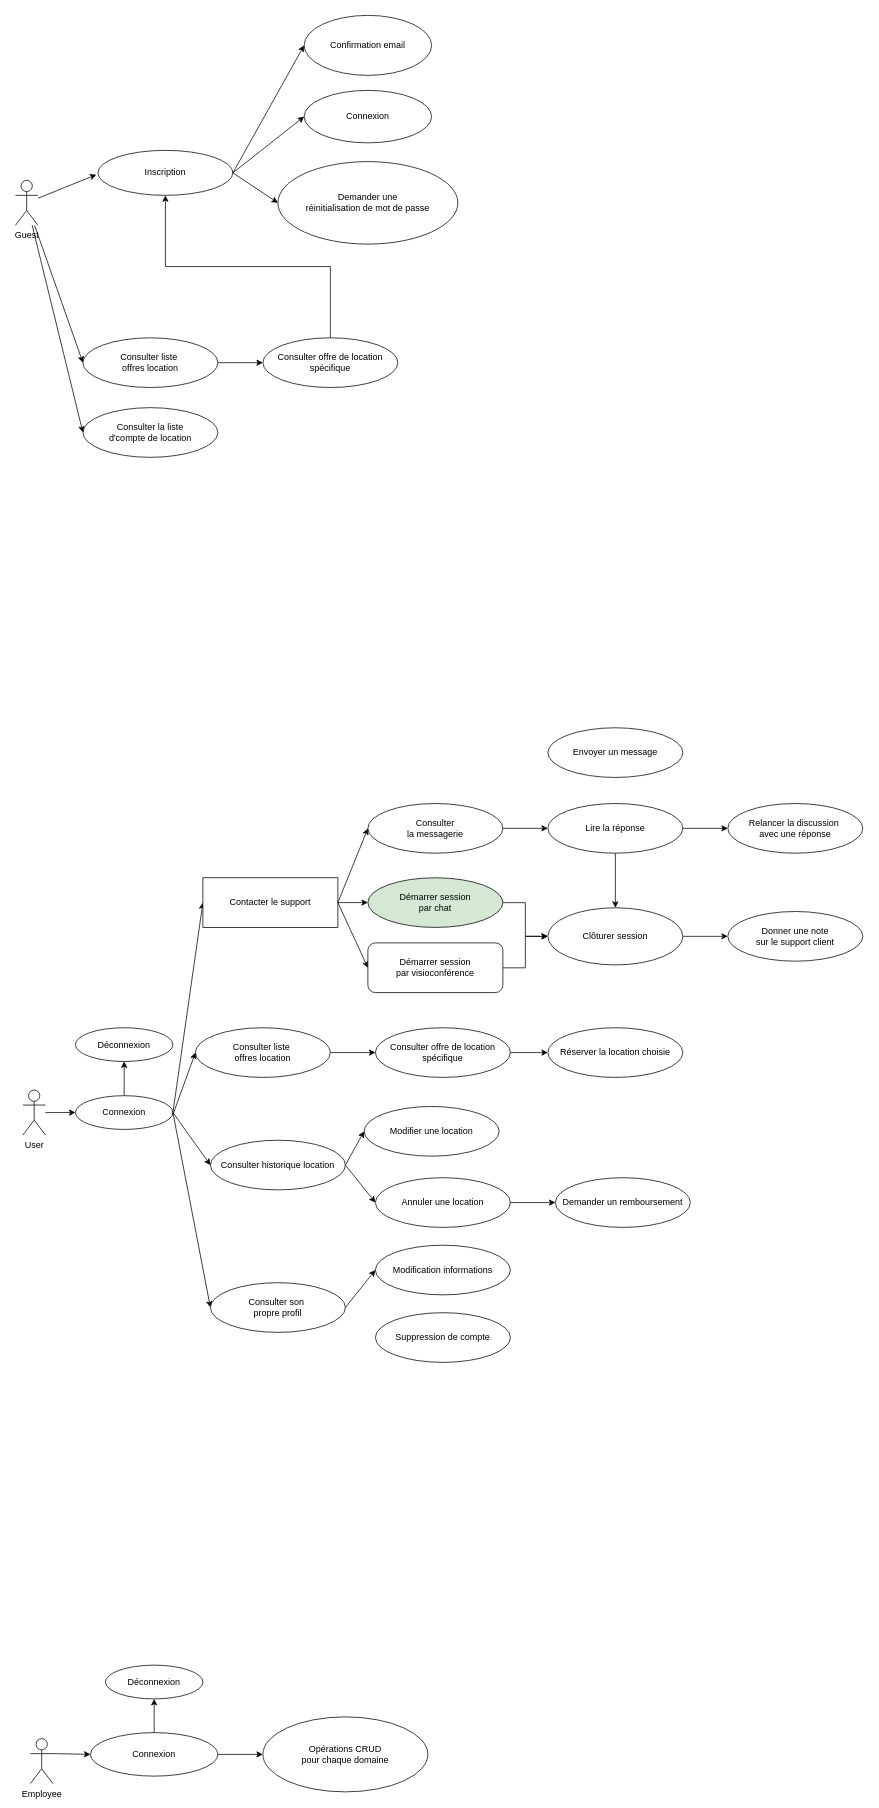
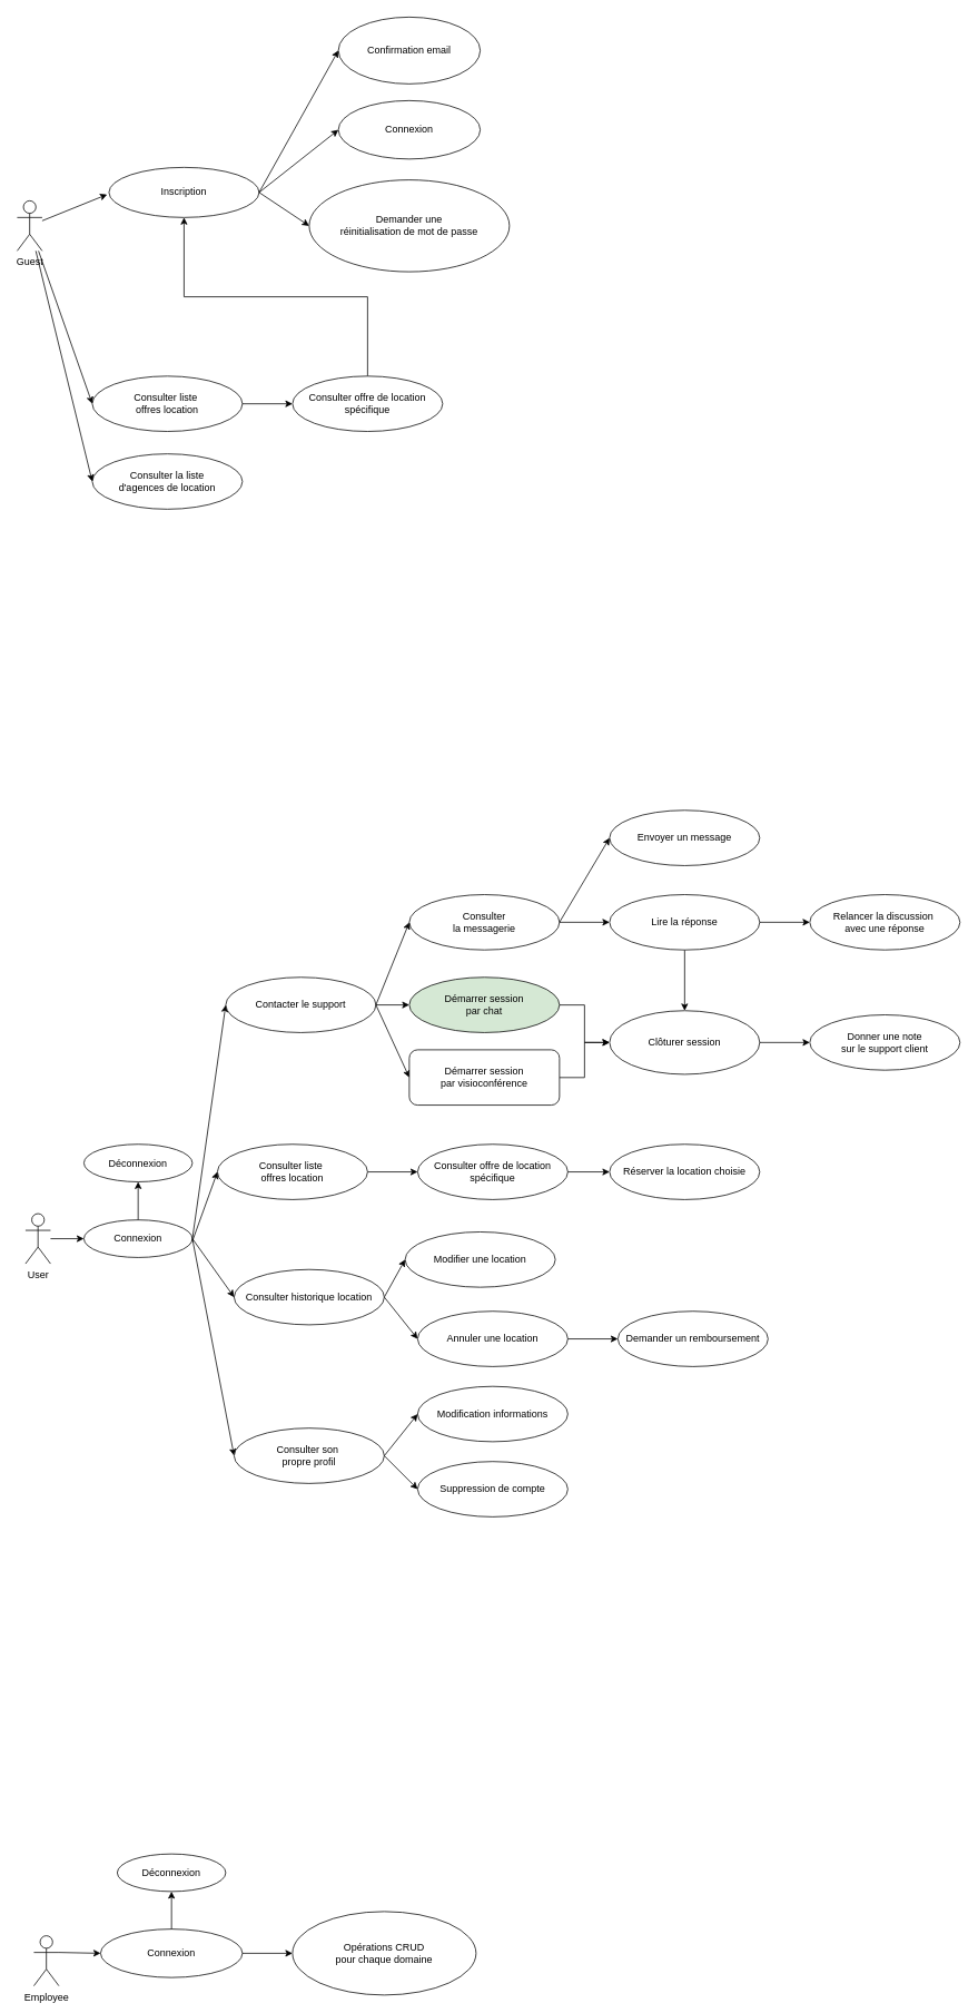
  <mxCell id="0" />
  <mxCell id="1" parent="0" />
  <mxCell id="2" value="User" style="shape=umlActor;verticalLabelPosition=bottom;verticalAlign=top;html=1;outlineConnect=0;" parent="1" vertex="1"><mxGeometry x="30" y="1453.12" width="30" height="60" as="geometry" /></mxCell>
  <mxCell id="3" value="Guest" style="shape=umlActor;verticalLabelPosition=bottom;verticalAlign=top;html=1;outlineConnect=0;" parent="1" vertex="1"><mxGeometry y="240" width="30" height="60" as="geometry" x="20" /></mxCell>
  <mxCell id="4" value="Employee" style="shape=umlActor;verticalLabelPosition=bottom;verticalAlign=top;html=1;outlineConnect=0;" parent="1" vertex="1"><mxGeometry x="40" y="2318" width="30" height="60" as="geometry" /></mxCell>
  <mxCell id="5" value="Inscription" style="ellipse;whiteSpace=wrap;html=1;" parent="1" vertex="1"><mxGeometry x="130" y="200" width="180" height="60" as="geometry" /></mxCell>
  <mxCell id="6" value="" style="endArrow=classic;html=1;rounded=0;entryX=-0.012;entryY=0.541;entryDx=0;entryDy=0;entryPerimeter=0;" parent="1" source="3" target="5" edge="1"><mxGeometry width="50" height="50" relative="1" as="geometry"><mxPoint x="100" y="320" as="sourcePoint" /><mxPoint x="150" y="270" as="targetPoint" /></mxGeometry></mxCell>
  <mxCell id="7" value="" style="endArrow=classic;html=1;rounded=0;entryX=0;entryY=0.5;entryDx=0;entryDy=0;" parent="1" source="3" target="8" edge="1"><mxGeometry width="50" height="50" relative="1" as="geometry"><mxPoint x="100" y="300" as="sourcePoint" /><mxPoint x="110" y="270" as="targetPoint" /></mxGeometry></mxCell>
  <mxCell id="8" value="Consulter liste&amp;nbsp;&lt;div&gt;offres location&lt;/div&gt;" style="ellipse;whiteSpace=wrap;html=1;" parent="1" vertex="1"><mxGeometry x="110" y="450" width="180" height="66.25" as="geometry" /></mxCell>
  <mxCell id="9" style="edgeStyle=orthogonalEdgeStyle;rounded=0;orthogonalLoop=1;jettySize=auto;html=1;exitX=0.5;exitY=0;exitDx=0;exitDy=0;entryX=0.5;entryY=1;entryDx=0;entryDy=0;" parent="1" source="10" target="5" edge="1"><mxGeometry relative="1" as="geometry" /></mxCell>
  <mxCell id="10" value="Consulter offre de location&lt;div&gt;spécifique&lt;/div&gt;" style="ellipse;whiteSpace=wrap;html=1;" parent="1" vertex="1"><mxGeometry x="350" y="450" width="180" height="66.25" as="geometry" /></mxCell>
  <mxCell id="11" value="" style="endArrow=classic;html=1;rounded=0;entryX=0;entryY=0.5;entryDx=0;entryDy=0;exitX=1;exitY=0.5;exitDx=0;exitDy=0;" parent="1" source="8" target="10" edge="1"><mxGeometry width="50" height="50" relative="1" as="geometry"><mxPoint x="280" y="494.12" as="sourcePoint" /><mxPoint x="340" y="500.12" as="targetPoint" /></mxGeometry></mxCell>
  <mxCell id="12" value="Confirmation email" style="ellipse;whiteSpace=wrap;html=1;" parent="1" vertex="1"><mxGeometry x="405" y="20" width="170" height="80" as="geometry" /></mxCell>
  <mxCell id="13" value="" style="endArrow=classic;html=1;rounded=0;exitX=1;exitY=0.5;exitDx=0;exitDy=0;entryX=0;entryY=0.5;entryDx=0;entryDy=0;" parent="1" source="5" target="12" edge="1"><mxGeometry width="50" height="50" relative="1" as="geometry"><mxPoint x="200" y="130" as="sourcePoint" /><mxPoint x="430" y="130" as="targetPoint" /></mxGeometry></mxCell>
  <mxCell id="14" value="Connexion" style="ellipse;whiteSpace=wrap;html=1;" parent="1" vertex="1"><mxGeometry x="405" y="120" width="170" height="70" as="geometry" /></mxCell>
  <mxCell id="15" value="" style="endArrow=classic;html=1;rounded=0;exitX=1;exitY=0.5;exitDx=0;exitDy=0;entryX=0;entryY=0.5;entryDx=0;entryDy=0;" parent="1" source="5" target="14" edge="1"><mxGeometry width="50" height="50" relative="1" as="geometry"><mxPoint x="100" y="170" as="sourcePoint" /><mxPoint x="230" y="55" as="targetPoint" /></mxGeometry></mxCell>
- <mxCell id="16" value="Consulter la liste&lt;div&gt;d'compte de location&lt;/div&gt;" style="ellipse;whiteSpace=wrap;html=1;" parent="1" vertex="1"><mxGeometry x="110" y="543.12" width="180" height="66.25" as="geometry" /></mxCell>
+ <mxCell id="16" value="Consulter la liste&lt;div&gt;d'agences de location&lt;/div&gt;" style="ellipse;whiteSpace=wrap;html=1;" parent="1" vertex="1"><mxGeometry x="110" y="543.12" width="180" height="66.25" as="geometry" /></mxCell>
  <mxCell id="17" value="" style="endArrow=classic;html=1;rounded=0;entryX=0;entryY=0.5;entryDx=0;entryDy=0;" parent="1" source="3" target="16" edge="1"><mxGeometry width="50" height="50" relative="1" as="geometry"><mxPoint x="60" y="280" as="sourcePoint" /><mxPoint x="130" y="280" as="targetPoint" /></mxGeometry></mxCell>
  <mxCell id="18" value="Modifier une location" style="ellipse;whiteSpace=wrap;html=1;" parent="1" vertex="1"><mxGeometry x="485" y="1475" width="180" height="66.25" as="geometry" /></mxCell>
  <mxCell id="19" value="" style="endArrow=classic;html=1;rounded=0;entryX=0;entryY=0.5;entryDx=0;entryDy=0;exitX=1;exitY=0.5;exitDx=0;exitDy=0;" parent="1" source="20" target="18" edge="1"><mxGeometry width="50" height="50" relative="1" as="geometry"><mxPoint x="460" y="1513.12" as="sourcePoint" /><mxPoint x="510" y="1530.12" as="targetPoint" /></mxGeometry></mxCell>
  <mxCell id="20" value="Consulter historique&lt;span style=&quot;background-color: initial;&quot;&gt;&amp;nbsp;location&lt;/span&gt;" style="ellipse;whiteSpace=wrap;html=1;" parent="1" vertex="1"><mxGeometry x="280" y="1520" width="180" height="66.25" as="geometry" /></mxCell>
  <mxCell id="21" value="" style="endArrow=classic;html=1;rounded=0;entryX=0;entryY=0.5;entryDx=0;entryDy=0;" parent="1" source="2" target="22" edge="1"><mxGeometry width="50" height="50" relative="1" as="geometry"><mxPoint x="290" y="1468.12" as="sourcePoint" /><mxPoint x="160" y="1438.12" as="targetPoint" /></mxGeometry></mxCell>
  <mxCell id="22" value="Connexion" style="ellipse;whiteSpace=wrap;html=1;" parent="1" vertex="1"><mxGeometry x="100" y="1460.62" width="130" height="45" as="geometry" /></mxCell>
  <mxCell id="23" value="" style="endArrow=classic;html=1;rounded=0;exitX=1;exitY=0.5;exitDx=0;exitDy=0;entryX=0;entryY=0.5;entryDx=0;entryDy=0;" parent="1" source="22" target="20" edge="1"><mxGeometry width="50" height="50" relative="1" as="geometry"><mxPoint x="230" y="1643.13" as="sourcePoint" /><mxPoint x="550" y="1578.13" as="targetPoint" /></mxGeometry></mxCell>
  <mxCell id="24" value="" style="endArrow=classic;html=1;rounded=0;exitX=1;exitY=0.5;exitDx=0;exitDy=0;entryX=0;entryY=0.5;entryDx=0;entryDy=0;" parent="1" source="22" target="25" edge="1"><mxGeometry width="50" height="50" relative="1" as="geometry"><mxPoint x="200" y="1390" as="sourcePoint" /><mxPoint x="260" y="1390" as="targetPoint" /></mxGeometry></mxCell>
- <mxCell id="25" value="Contacter le support" style="whiteSpace=wrap;html=1;rounded=0;" parent="1" vertex="1"><mxGeometry x="270" y="1170" width="180" height="66.25" as="geometry" /></mxCell>
+ <mxCell id="25" value="Contacter le support" style="ellipse;whiteSpace=wrap;html=1;" parent="1" vertex="1"><mxGeometry x="270" y="1170" width="180" height="66.25" as="geometry" /></mxCell>
  <mxCell id="26" value="Consulter&lt;div&gt;la messagerie&lt;/div&gt;" style="ellipse;whiteSpace=wrap;html=1;" parent="1" vertex="1"><mxGeometry x="490" y="1071" width="180" height="66.25" as="geometry" /></mxCell>
  <mxCell id="27" value="" style="endArrow=classic;html=1;rounded=0;exitX=1;exitY=0.5;exitDx=0;exitDy=0;entryX=0;entryY=0.5;entryDx=0;entryDy=0;" parent="1" source="25" target="26" edge="1"><mxGeometry width="50" height="50" relative="1" as="geometry"><mxPoint x="500" y="1180" as="sourcePoint" /><mxPoint x="550" y="1130" as="targetPoint" /></mxGeometry></mxCell>
  <mxCell id="28" value="" style="endArrow=classic;html=1;rounded=0;exitX=1;exitY=0.5;exitDx=0;exitDy=0;entryX=0;entryY=0.5;entryDx=0;entryDy=0;" parent="1" source="25" target="30" edge="1"><mxGeometry width="50" height="50" relative="1" as="geometry"><mxPoint x="460" y="1226" as="sourcePoint" /><mxPoint x="490" y="1150" as="targetPoint" /></mxGeometry></mxCell>
  <mxCell id="29" style="edgeStyle=orthogonalEdgeStyle;rounded=0;orthogonalLoop=1;jettySize=auto;html=1;entryX=0;entryY=0.5;entryDx=0;entryDy=0;" parent="1" source="30" target="41" edge="1"><mxGeometry relative="1" as="geometry" /></mxCell>
  <mxCell id="30" value="Démarrer session&lt;div&gt;par chat&lt;/div&gt;" style="ellipse;whiteSpace=wrap;html=1;fillColor=#d5e8d4;" parent="1" vertex="1"><mxGeometry x="490" y="1170" width="180" height="66.25" as="geometry" /></mxCell>
  <mxCell id="31" value="" style="endArrow=classic;html=1;rounded=0;exitX=1;exitY=0.5;exitDx=0;exitDy=0;entryX=0;entryY=0.5;entryDx=0;entryDy=0;" parent="1" source="25" target="33" edge="1"><mxGeometry width="50" height="50" relative="1" as="geometry"><mxPoint x="430" y="1159" as="sourcePoint" /><mxPoint x="500" y="1160" as="targetPoint" /></mxGeometry></mxCell>
  <mxCell id="32" style="edgeStyle=orthogonalEdgeStyle;rounded=0;orthogonalLoop=1;jettySize=auto;html=1;entryX=0;entryY=0.5;entryDx=0;entryDy=0;" parent="1" source="33" target="41" edge="1"><mxGeometry relative="1" as="geometry" /></mxCell>
  <mxCell id="33" value="Démarrer session&lt;div&gt;par visioconférence&lt;/div&gt;" style="whiteSpace=wrap;html=1;rounded=1;" parent="1" vertex="1"><mxGeometry x="490" y="1256.87" width="180" height="66.25" as="geometry" /></mxCell>
+ <mxCell id="34" value="" style="endArrow=classic;html=1;rounded=0;exitX=1;exitY=0.5;exitDx=0;exitDy=0;entryX=0;entryY=0.5;entryDx=0;entryDy=0;" parent="1" source="26" target="36" edge="1"><mxGeometry width="50" height="50" relative="1" as="geometry"><mxPoint x="800" y="1091" as="sourcePoint" /><mxPoint x="760" y="1041" as="targetPoint" /></mxGeometry></mxCell>
  <mxCell id="35" value="" style="endArrow=classic;html=1;rounded=0;exitX=1;exitY=0.5;exitDx=0;exitDy=0;entryX=0;entryY=0.5;entryDx=0;entryDy=0;" parent="1" source="26" target="38" edge="1"><mxGeometry width="50" height="50" relative="1" as="geometry"><mxPoint x="680" y="1074" as="sourcePoint" /><mxPoint x="760" y="1091" as="targetPoint" /></mxGeometry></mxCell>
  <mxCell id="36" value="Envoyer un message" style="ellipse;whiteSpace=wrap;html=1;" parent="1" vertex="1"><mxGeometry x="730" y="970" width="180" height="66.25" as="geometry" /></mxCell>
  <mxCell id="37" style="edgeStyle=orthogonalEdgeStyle;rounded=0;orthogonalLoop=1;jettySize=auto;html=1;entryX=0.5;entryY=0;entryDx=0;entryDy=0;" parent="1" source="38" target="41" edge="1"><mxGeometry relative="1" as="geometry" /></mxCell>
  <mxCell id="38" value="Lire la réponse" style="ellipse;whiteSpace=wrap;html=1;" parent="1" vertex="1"><mxGeometry x="730" y="1071" width="180" height="66.25" as="geometry" /></mxCell>
  <mxCell id="39" value="" style="endArrow=classic;html=1;rounded=0;exitX=1;exitY=0.5;exitDx=0;exitDy=0;entryX=0;entryY=0.5;entryDx=0;entryDy=0;" parent="1" source="38" target="40" edge="1"><mxGeometry width="50" height="50" relative="1" as="geometry"><mxPoint x="980" y="1071" as="sourcePoint" /><mxPoint x="950" y="1064" as="targetPoint" /></mxGeometry></mxCell>
  <mxCell id="40" value="Relancer la discussion&amp;nbsp;&lt;div&gt;avec une réponse&lt;/div&gt;" style="ellipse;whiteSpace=wrap;html=1;" parent="1" vertex="1"><mxGeometry x="970" y="1071" width="180" height="66.25" as="geometry" /></mxCell>
  <mxCell id="41" value="Clôturer session" style="ellipse;whiteSpace=wrap;html=1;" parent="1" vertex="1"><mxGeometry x="730" y="1210" width="180" height="76.25" as="geometry" /></mxCell>
  <mxCell id="42" value="Donner une note&lt;div&gt;sur le support client&lt;/div&gt;" style="ellipse;whiteSpace=wrap;html=1;" parent="1" vertex="1"><mxGeometry x="970" y="1215" width="180" height="66.25" as="geometry" /></mxCell>
  <mxCell id="43" value="" style="endArrow=classic;html=1;rounded=0;exitX=1;exitY=0.5;exitDx=0;exitDy=0;entryX=0;entryY=0.5;entryDx=0;entryDy=0;" parent="1" source="41" target="42" edge="1"><mxGeometry width="50" height="50" relative="1" as="geometry"><mxPoint x="930" y="1201.5" as="sourcePoint" /><mxPoint x="990" y="1201.5" as="targetPoint" /></mxGeometry></mxCell>
  <mxCell id="44" value="Consulter offre de location&lt;div&gt;spécifique&lt;/div&gt;" style="ellipse;whiteSpace=wrap;html=1;" parent="1" vertex="1"><mxGeometry x="500" y="1370" width="180" height="66.25" as="geometry" /></mxCell>
  <mxCell id="45" value="" style="endArrow=classic;html=1;rounded=0;entryX=0;entryY=0.5;entryDx=0;entryDy=0;exitX=1;exitY=0.5;exitDx=0;exitDy=0;" parent="1" source="46" target="44" edge="1"><mxGeometry width="50" height="50" relative="1" as="geometry"><mxPoint x="470" y="1403.12" as="sourcePoint" /><mxPoint x="520" y="1420.12" as="targetPoint" /></mxGeometry></mxCell>
  <mxCell id="46" value="Consulter liste&amp;nbsp;&lt;div&gt;offres location&lt;/div&gt;" style="ellipse;whiteSpace=wrap;html=1;" parent="1" vertex="1"><mxGeometry x="260" y="1370" width="180" height="66.25" as="geometry" /></mxCell>
  <mxCell id="47" value="" style="endArrow=classic;html=1;rounded=0;entryX=0;entryY=0.5;entryDx=0;entryDy=0;" parent="1" target="46" edge="1"><mxGeometry width="50" height="50" relative="1" as="geometry"><mxPoint x="230" y="1486" as="sourcePoint" /><mxPoint x="550" y="1421.25" as="targetPoint" /></mxGeometry></mxCell>
  <mxCell id="48" value="" style="endArrow=classic;html=1;rounded=0;exitX=1;exitY=0.5;exitDx=0;exitDy=0;entryX=0;entryY=0.5;entryDx=0;entryDy=0;" parent="1" source="44" target="49" edge="1"><mxGeometry width="50" height="50" relative="1" as="geometry"><mxPoint x="790" y="1456.88" as="sourcePoint" /><mxPoint x="850" y="1456.88" as="targetPoint" /></mxGeometry></mxCell>
  <mxCell id="49" value="Réserver la location choisie" style="ellipse;whiteSpace=wrap;html=1;" parent="1" vertex="1"><mxGeometry x="730" y="1370" width="180" height="66.25" as="geometry" /></mxCell>
  <mxCell id="50" value="Annuler une location" style="ellipse;whiteSpace=wrap;html=1;" parent="1" vertex="1"><mxGeometry x="500" y="1570" width="180" height="66.25" as="geometry" /></mxCell>
  <mxCell id="51" value="" style="endArrow=classic;html=1;rounded=0;entryX=0;entryY=0.5;entryDx=0;entryDy=0;exitX=1;exitY=0.5;exitDx=0;exitDy=0;" parent="1" source="20" target="50" edge="1"><mxGeometry width="50" height="50" relative="1" as="geometry"><mxPoint x="450" y="1523" as="sourcePoint" /><mxPoint x="510" y="1523" as="targetPoint" /></mxGeometry></mxCell>
  <mxCell id="52" value="Demander un remboursement" style="ellipse;whiteSpace=wrap;html=1;" parent="1" vertex="1"><mxGeometry x="740" y="1570" width="180" height="66.25" as="geometry" /></mxCell>
  <mxCell id="53" value="" style="endArrow=classic;html=1;rounded=0;exitX=1;exitY=0.5;exitDx=0;exitDy=0;entryX=0;entryY=0.5;entryDx=0;entryDy=0;" parent="1" source="50" target="52" edge="1"><mxGeometry width="50" height="50" relative="1" as="geometry"><mxPoint x="730" y="1500" as="sourcePoint" /><mxPoint x="780" y="1450" as="targetPoint" /></mxGeometry></mxCell>
  <mxCell id="54" value="Déconnexion" style="ellipse;whiteSpace=wrap;html=1;" parent="1" vertex="1"><mxGeometry x="100" y="1370" width="130" height="45" as="geometry" /></mxCell>
  <mxCell id="55" value="" style="endArrow=classic;html=1;rounded=0;entryX=0.5;entryY=1;entryDx=0;entryDy=0;exitX=0.5;exitY=0;exitDx=0;exitDy=0;" parent="1" source="22" target="54" edge="1"><mxGeometry width="50" height="50" relative="1" as="geometry"><mxPoint x="240" y="1496" as="sourcePoint" /><mxPoint x="290" y="1496" as="targetPoint" /></mxGeometry></mxCell>
  <mxCell id="56" value="" style="endArrow=classic;html=1;rounded=0;exitX=1;exitY=0.5;exitDx=0;exitDy=0;entryX=0;entryY=0.5;entryDx=0;entryDy=0;" parent="1" source="22" target="57" edge="1"><mxGeometry width="50" height="50" relative="1" as="geometry"><mxPoint x="710" y="1490" as="sourcePoint" /><mxPoint x="260" y="1590" as="targetPoint" /></mxGeometry></mxCell>
  <mxCell id="57" value="Consulter son&amp;nbsp;&lt;div&gt;propre&amp;nbsp;&lt;span style=&quot;background-color: initial;&quot;&gt;profil&lt;/span&gt;&lt;/div&gt;" style="ellipse;whiteSpace=wrap;html=1;" parent="1" vertex="1"><mxGeometry x="280" y="1710" width="180" height="66.25" as="geometry" /></mxCell>
  <mxCell id="58" value="" style="endArrow=classic;html=1;rounded=0;exitX=1;exitY=0.5;exitDx=0;exitDy=0;entryX=0;entryY=0.5;entryDx=0;entryDy=0;" parent="1" source="57" target="59" edge="1"><mxGeometry width="50" height="50" relative="1" as="geometry"><mxPoint x="460" y="1700" as="sourcePoint" /><mxPoint x="490" y="1690" as="targetPoint" /></mxGeometry></mxCell>
  <mxCell id="59" value="Modification informations" style="ellipse;whiteSpace=wrap;html=1;" parent="1" vertex="1"><mxGeometry x="500" y="1660" width="180" height="66.25" as="geometry" /></mxCell>
  <mxCell id="60" value="Suppression de compte" style="ellipse;whiteSpace=wrap;html=1;" parent="1" vertex="1"><mxGeometry x="500" y="1750" width="180" height="66.25" as="geometry" /></mxCell>
+ <mxCell id="61" value="" style="endArrow=classic;html=1;rounded=0;exitX=1;exitY=0.5;exitDx=0;exitDy=0;entryX=0;entryY=0.5;entryDx=0;entryDy=0;" parent="1" source="57" target="60" edge="1"><mxGeometry width="50" height="50" relative="1" as="geometry"><mxPoint x="450" y="1653" as="sourcePoint" /><mxPoint x="490" y="1703" as="targetPoint" /></mxGeometry></mxCell>
  <mxCell id="62" value="Demander une&lt;div&gt;réinitialisation de mot de passe&lt;/div&gt;" style="ellipse;whiteSpace=wrap;html=1;" parent="1" vertex="1"><mxGeometry x="370" y="215" width="240" height="110" as="geometry" /></mxCell>
  <mxCell id="63" value="" style="endArrow=classic;html=1;rounded=0;exitX=1;exitY=0.5;exitDx=0;exitDy=0;entryX=0;entryY=0.5;entryDx=0;entryDy=0;" parent="1" source="5" target="62" edge="1"><mxGeometry width="50" height="50" relative="1" as="geometry"><mxPoint x="320" y="240" as="sourcePoint" /><mxPoint x="410" y="195" as="targetPoint" /></mxGeometry></mxCell>
  <mxCell id="64" value="" style="endArrow=classic;html=1;rounded=0;exitX=1;exitY=0.333;exitDx=0;exitDy=0;exitPerimeter=0;entryX=0;entryY=0.5;entryDx=0;entryDy=0;" parent="1" source="4" target="65" edge="1"><mxGeometry width="50" height="50" relative="1" as="geometry"><mxPoint x="290" y="2430" as="sourcePoint" /><mxPoint x="140" y="2338" as="targetPoint" /></mxGeometry></mxCell>
  <mxCell id="65" value="Connexion" style="ellipse;whiteSpace=wrap;html=1;" parent="1" vertex="1"><mxGeometry x="120" y="2310" width="170" height="58" as="geometry" /></mxCell>
  <mxCell id="66" value="" style="endArrow=classic;html=1;rounded=0;exitX=1;exitY=0.5;exitDx=0;exitDy=0;entryX=0;entryY=0.5;entryDx=0;entryDy=0;" parent="1" source="65" target="67" edge="1"><mxGeometry width="50" height="50" relative="1" as="geometry"><mxPoint x="280" y="2349" as="sourcePoint" /><mxPoint x="420" y="2328" as="targetPoint" /></mxGeometry></mxCell>
  <mxCell id="67" value="Opérations CRUD&lt;div&gt;pour chaque domaine&lt;/div&gt;" style="ellipse;whiteSpace=wrap;html=1;" parent="1" vertex="1"><mxGeometry x="350" y="2289" width="220" height="100" as="geometry" /></mxCell>
  <mxCell id="68" value="Déconnexion" style="ellipse;whiteSpace=wrap;html=1;" vertex="1" parent="1"><mxGeometry x="140" y="2220" width="130" height="45" as="geometry" /></mxCell>
  <mxCell id="69" value="" style="endArrow=classic;html=1;rounded=0;entryX=0.5;entryY=1;entryDx=0;entryDy=0;exitX=0.5;exitY=0;exitDx=0;exitDy=0;" edge="1" parent="1" target="68" source="65"><mxGeometry width="50" height="50" relative="1" as="geometry"><mxPoint x="205" y="2301" as="sourcePoint" /><mxPoint x="330" y="2336" as="targetPoint" /></mxGeometry></mxCell>
